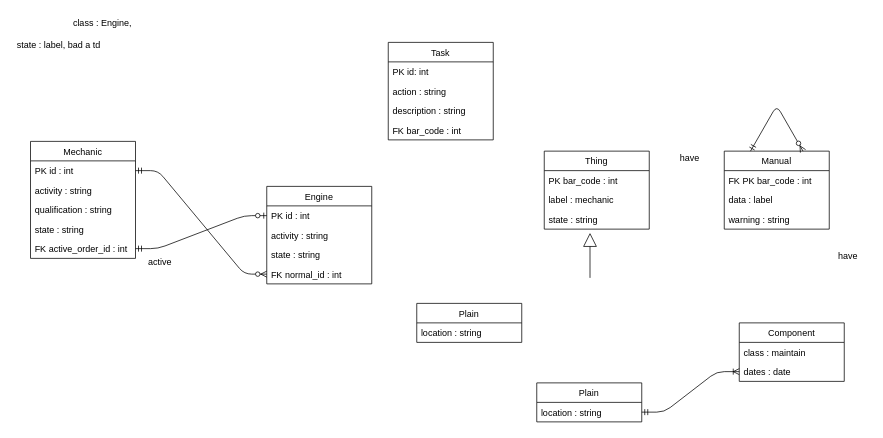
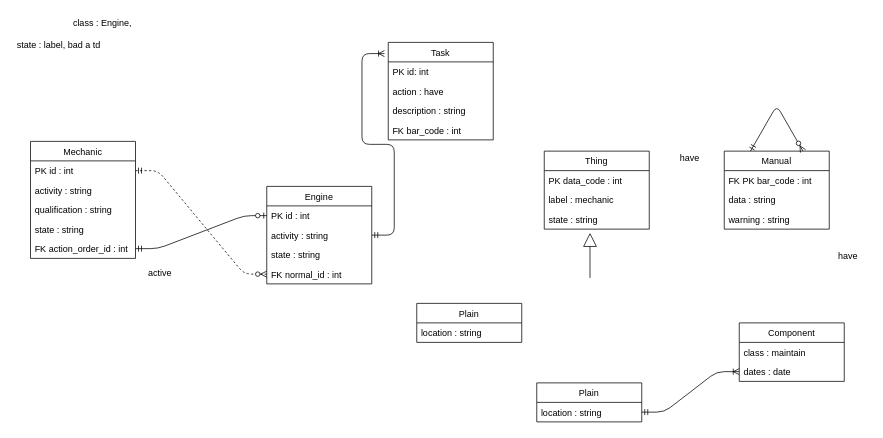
  <mxCell id="0" />
  <mxCell id="1" parent="0" />
  <mxCell id="2" value="Engine" style="swimlane;fontStyle=0;childLayout=stackLayout;horizontal=1;startSize=26;fillColor=none;horizontalStack=0;resizeParent=1;resizeParentMax=0;resizeLast=0;collapsible=1;marginBottom=0;" parent="1" vertex="1"><mxGeometry x="355" y="248" width="140" height="130" as="geometry" /></mxCell>
  <mxCell id="3" value="PK id : int" style="text;strokeColor=none;fillColor=none;align=left;verticalAlign=top;spacingLeft=4;spacingRight=4;overflow=hidden;rotatable=0;points=[[0,0.5],[1,0.5]];portConstraint=eastwest;" parent="2" vertex="1"><mxGeometry y="26" width="140" height="26" as="geometry" /></mxCell>
  <mxCell id="4" value="activity : string" style="text;strokeColor=none;fillColor=none;align=left;verticalAlign=top;spacingLeft=4;spacingRight=4;overflow=hidden;rotatable=0;points=[[0,0.5],[1,0.5]];portConstraint=eastwest;" parent="2" vertex="1"><mxGeometry y="52" width="140" height="26" as="geometry" /></mxCell>
  <mxCell id="5" value="state : string" style="text;strokeColor=none;fillColor=none;align=left;verticalAlign=top;spacingLeft=4;spacingRight=4;overflow=hidden;rotatable=0;points=[[0,0.5],[1,0.5]];portConstraint=eastwest;" parent="2" vertex="1"><mxGeometry y="78" width="140" height="26" as="geometry" /></mxCell>
  <mxCell id="6" value="FK normal_id : int" style="text;strokeColor=none;fillColor=none;align=left;verticalAlign=top;spacingLeft=4;spacingRight=4;overflow=hidden;rotatable=0;points=[[0,0.5],[1,0.5]];portConstraint=eastwest;" parent="2" vertex="1"><mxGeometry y="104" width="140" height="26" as="geometry" /></mxCell>
  <mxCell id="7" value="Task" style="swimlane;fontStyle=0;childLayout=stackLayout;horizontal=1;startSize=26;fillColor=none;horizontalStack=0;resizeParent=1;resizeParentMax=0;resizeLast=0;collapsible=1;marginBottom=0;" parent="1" vertex="1"><mxGeometry x="517" y="56" width="140" height="130" as="geometry" /></mxCell>
  <mxCell id="8" value="PK id: int" style="text;strokeColor=none;fillColor=none;align=left;verticalAlign=top;spacingLeft=4;spacingRight=4;overflow=hidden;rotatable=0;points=[[0,0.5],[1,0.5]];portConstraint=eastwest;" parent="7" vertex="1"><mxGeometry y="26" width="140" height="26" as="geometry" /></mxCell>
- <mxCell id="9" value="action : string" style="text;strokeColor=none;fillColor=none;align=left;verticalAlign=top;spacingLeft=4;spacingRight=4;overflow=hidden;rotatable=0;points=[[0,0.5],[1,0.5]];portConstraint=eastwest;" parent="7" vertex="1"><mxGeometry y="52" width="140" height="26" as="geometry" /></mxCell>
+ <mxCell id="9" value="action : have" style="text;strokeColor=none;fillColor=none;align=left;verticalAlign=top;spacingLeft=4;spacingRight=4;overflow=hidden;rotatable=0;points=[[0,0.5],[1,0.5]];portConstraint=eastwest;" parent="7" vertex="1"><mxGeometry y="52" width="140" height="26" as="geometry" /></mxCell>
  <mxCell id="10" value="description : string" style="text;strokeColor=none;fillColor=none;align=left;verticalAlign=top;spacingLeft=4;spacingRight=4;overflow=hidden;rotatable=0;points=[[0,0.5],[1,0.5]];portConstraint=eastwest;" parent="7" vertex="1"><mxGeometry y="78" width="140" height="26" as="geometry" /></mxCell>
  <mxCell id="11" value="FK bar_code : int" style="text;strokeColor=none;fillColor=none;align=left;verticalAlign=top;spacingLeft=4;spacingRight=4;overflow=hidden;rotatable=0;points=[[0,0.5],[1,0.5]];portConstraint=eastwest;" parent="7" vertex="1"><mxGeometry y="104" width="140" height="26" as="geometry" /></mxCell>
  <mxCell id="12" value="Manual" style="swimlane;fontStyle=0;childLayout=stackLayout;horizontal=1;startSize=26;fillColor=none;horizontalStack=0;resizeParent=1;resizeParentMax=0;resizeLast=0;collapsible=1;marginBottom=0;" parent="1" vertex="1"><mxGeometry x="965" y="201" width="140" height="104" as="geometry" /></mxCell>
  <mxCell id="13" value="FK PK bar_code : int" style="text;strokeColor=none;fillColor=none;align=left;verticalAlign=top;spacingLeft=4;spacingRight=4;overflow=hidden;rotatable=0;points=[[0,0.5],[1,0.5]];portConstraint=eastwest;" parent="12" vertex="1"><mxGeometry y="26" width="140" height="26" as="geometry" /></mxCell>
- <mxCell id="14" value="data : label" style="text;strokeColor=none;fillColor=none;align=left;verticalAlign=top;spacingLeft=4;spacingRight=4;overflow=hidden;rotatable=0;points=[[0,0.5],[1,0.5]];portConstraint=eastwest;" parent="12" vertex="1"><mxGeometry y="52" width="140" height="26" as="geometry" /></mxCell>
+ <mxCell id="14" value="data : string" style="text;strokeColor=none;fillColor=none;align=left;verticalAlign=top;spacingLeft=4;spacingRight=4;overflow=hidden;rotatable=0;points=[[0,0.5],[1,0.5]];portConstraint=eastwest;" parent="12" vertex="1"><mxGeometry y="52" width="140" height="26" as="geometry" /></mxCell>
  <mxCell id="15" value="warning : string" style="text;strokeColor=none;fillColor=none;align=left;verticalAlign=top;spacingLeft=4;spacingRight=4;overflow=hidden;rotatable=0;points=[[0,0.5],[1,0.5]];portConstraint=eastwest;" parent="12" vertex="1"><mxGeometry y="78" width="140" height="26" as="geometry" /></mxCell>
  <mxCell id="16" value="Plain" style="swimlane;fontStyle=0;childLayout=stackLayout;horizontal=1;startSize=26;fillColor=none;horizontalStack=0;resizeParent=1;resizeParentMax=0;resizeLast=0;collapsible=1;marginBottom=0;" parent="1" vertex="1"><mxGeometry x="715" y="510" width="140" height="52" as="geometry" /></mxCell>
  <mxCell id="17" value="location : string" style="text;strokeColor=none;fillColor=none;align=left;verticalAlign=top;spacingLeft=4;spacingRight=4;overflow=hidden;rotatable=0;points=[[0,0.5],[1,0.5]];portConstraint=eastwest;" parent="16" vertex="1"><mxGeometry y="26" width="140" height="26" as="geometry" /></mxCell>
  <mxCell id="18" value="Component" style="swimlane;fontStyle=0;childLayout=stackLayout;horizontal=1;startSize=26;fillColor=none;horizontalStack=0;resizeParent=1;resizeParentMax=0;resizeLast=0;collapsible=1;marginBottom=0;" parent="1" vertex="1"><mxGeometry x="985" y="430" width="140" height="78" as="geometry" /></mxCell>
  <mxCell id="19" value="class : maintain" style="text;strokeColor=none;fillColor=none;align=left;verticalAlign=top;spacingLeft=4;spacingRight=4;overflow=hidden;rotatable=0;points=[[0,0.5],[1,0.5]];portConstraint=eastwest;" parent="18" vertex="1"><mxGeometry y="26" width="140" height="26" as="geometry" /></mxCell>
  <mxCell id="20" value="dates : date" style="text;strokeColor=none;fillColor=none;align=left;verticalAlign=top;spacingLeft=4;spacingRight=4;overflow=hidden;rotatable=0;points=[[0,0.5],[1,0.5]];portConstraint=eastwest;" parent="18" vertex="1"><mxGeometry y="52" width="140" height="26" as="geometry" /></mxCell>
  <mxCell id="21" value="Thing" style="swimlane;fontStyle=0;childLayout=stackLayout;horizontal=1;startSize=26;fillColor=none;horizontalStack=0;resizeParent=1;resizeParentMax=0;resizeLast=0;collapsible=1;marginBottom=0;" parent="1" vertex="1"><mxGeometry x="725" y="201" width="140" height="104" as="geometry" /></mxCell>
- <mxCell id="22" value="PK bar_code : int" style="text;strokeColor=none;fillColor=none;align=left;verticalAlign=top;spacingLeft=4;spacingRight=4;overflow=hidden;rotatable=0;points=[[0,0.5],[1,0.5]];portConstraint=eastwest;" parent="21" vertex="1"><mxGeometry y="26" width="140" height="26" as="geometry" /></mxCell>
+ <mxCell id="22" value="PK data_code : int" style="text;strokeColor=none;fillColor=none;align=left;verticalAlign=top;spacingLeft=4;spacingRight=4;overflow=hidden;rotatable=0;points=[[0,0.5],[1,0.5]];portConstraint=eastwest;" parent="21" vertex="1"><mxGeometry y="26" width="140" height="26" as="geometry" /></mxCell>
  <mxCell id="23" value="label : mechanic" style="text;strokeColor=none;fillColor=none;align=left;verticalAlign=top;spacingLeft=4;spacingRight=4;overflow=hidden;rotatable=0;points=[[0,0.5],[1,0.5]];portConstraint=eastwest;" parent="21" vertex="1"><mxGeometry y="52" width="140" height="26" as="geometry" /></mxCell>
  <mxCell id="24" value="state : string" style="text;strokeColor=none;fillColor=none;align=left;verticalAlign=top;spacingLeft=4;spacingRight=4;overflow=hidden;rotatable=0;points=[[0,0.5],[1,0.5]];portConstraint=eastwest;" parent="21" vertex="1"><mxGeometry y="78" width="140" height="26" as="geometry" /></mxCell>
  <mxCell id="25" value="" style="endArrow=block;endSize=16;endFill=0;html=1;" parent="1" edge="1"><mxGeometry x="-1" y="151" width="160" relative="1" as="geometry"><mxPoint x="786" y="370" as="sourcePoint" /><mxPoint x="786" y="310" as="targetPoint" /><mxPoint x="-150" y="131" as="offset" /></mxGeometry></mxCell>
  <mxCell id="26" value="" style="edgeStyle=entityRelationEdgeStyle;fontSize=12;html=1;endArrow=ERzeroToMany;startArrow=ERmandOne;exitX=0.25;exitY=0;exitDx=0;exitDy=0;entryX=0.75;entryY=0;entryDx=0;entryDy=0;" parent="1" source="12" target="12" edge="1"><mxGeometry width="100" height="100" relative="1" as="geometry"><mxPoint x="1155" y="390" as="sourcePoint" /><mxPoint x="1225" y="200" as="targetPoint" /><Array as="points"><mxPoint x="1035" y="140" /></Array></mxGeometry></mxCell>
  <mxCell id="27" value="have" style="text;html=1;resizable=0;points=[];autosize=1;align=left;verticalAlign=top;spacingTop=-4;" parent="1" vertex="1"><mxGeometry x="904" y="201" width="40" height="20" as="geometry" /></mxCell>
  <mxCell id="28" value="class : Engine, " style="text;html=1;resizable=0;points=[];autosize=1;align=left;verticalAlign=top;spacingTop=-4;" parent="1" vertex="1"><mxGeometry x="95" y="20" width="90" height="20" as="geometry" /></mxCell>
  <mxCell id="29" value="state : label, bad a td" style="text;html=1;resizable=0;points=[];autosize=1;align=left;verticalAlign=top;spacingTop=-4;" parent="1" vertex="1"><mxGeometry x="20" y="50" width="140" height="20" as="geometry" /></mxCell>
  <mxCell id="30" value="" style="edgeStyle=entityRelationEdgeStyle;fontSize=12;html=1;endArrow=ERoneToMany;startArrow=ERmandOne;exitX=1;exitY=0.5;exitDx=0;exitDy=0;entryX=0;entryY=0.5;entryDx=0;entryDy=0;" parent="1" source="17" target="20" edge="1"><mxGeometry width="100" height="100" relative="1" as="geometry"><mxPoint x="685" y="417" as="sourcePoint" /><mxPoint x="865" y="470" as="targetPoint" /></mxGeometry></mxCell>
  <mxCell id="31" value="have" style="text;html=1;resizable=0;points=[];autosize=1;align=left;verticalAlign=top;spacingTop=-4;" parent="1" vertex="1"><mxGeometry x="1115" y="331" width="40" height="20" as="geometry" /></mxCell>
  <mxCell id="32" value="Mechanic" style="swimlane;fontStyle=0;childLayout=stackLayout;horizontal=1;startSize=26;fillColor=none;horizontalStack=0;resizeParent=1;resizeParentMax=0;resizeLast=0;collapsible=1;marginBottom=0;" parent="1" vertex="1"><mxGeometry x="40" y="188" width="140" height="156" as="geometry" /></mxCell>
  <mxCell id="33" value="PK id : int" style="text;strokeColor=none;fillColor=none;align=left;verticalAlign=top;spacingLeft=4;spacingRight=4;overflow=hidden;rotatable=0;points=[[0,0.5],[1,0.5]];portConstraint=eastwest;" parent="32" vertex="1"><mxGeometry y="26" width="140" height="26" as="geometry" /></mxCell>
  <mxCell id="34" value="activity : string" style="text;strokeColor=none;fillColor=none;align=left;verticalAlign=top;spacingLeft=4;spacingRight=4;overflow=hidden;rotatable=0;points=[[0,0.5],[1,0.5]];portConstraint=eastwest;" parent="32" vertex="1"><mxGeometry y="52" width="140" height="26" as="geometry" /></mxCell>
  <mxCell id="35" value="qualification : string" style="text;strokeColor=none;fillColor=none;align=left;verticalAlign=top;spacingLeft=4;spacingRight=4;overflow=hidden;rotatable=0;points=[[0,0.5],[1,0.5]];portConstraint=eastwest;" parent="32" vertex="1"><mxGeometry y="78" width="140" height="26" as="geometry" /></mxCell>
  <mxCell id="36" value="state : string" style="text;strokeColor=none;fillColor=none;align=left;verticalAlign=top;spacingLeft=4;spacingRight=4;overflow=hidden;rotatable=0;points=[[0,0.5],[1,0.5]];portConstraint=eastwest;" parent="32" vertex="1"><mxGeometry y="104" width="140" height="26" as="geometry" /></mxCell>
- <mxCell id="37" value="FK active_order_id : int" style="text;strokeColor=none;fillColor=none;align=left;verticalAlign=top;spacingLeft=4;spacingRight=4;overflow=hidden;rotatable=0;points=[[0,0.5],[1,0.5]];portConstraint=eastwest;" parent="32" vertex="1"><mxGeometry y="130" width="140" height="26" as="geometry" /></mxCell>
- <mxCell id="39" value="" style="edgeStyle=entityRelationEdgeStyle;fontSize=12;html=1;endArrow=ERzeroToMany;startArrow=ERmandOne;exitX=1;exitY=0.25;exitDx=0;exitDy=0;entryX=0;entryY=0.5;entryDx=0;entryDy=0;" parent="1" source="32" target="6" edge="1"><mxGeometry width="100" height="100" relative="1" as="geometry"><mxPoint x="-15" y="480" as="sourcePoint" /><mxPoint x="85" y="380" as="targetPoint" /></mxGeometry></mxCell>
- <mxCell id="40" value="active" style="text;html=1;resizable=0;points=[];autosize=1;align=left;verticalAlign=top;spacingTop=-4;" parent="1" vertex="1"><mxGeometry x="195" y="339" width="50" height="20" as="geometry" /></mxCell>
+ <mxCell id="37" value="FK action_order_id : int" style="text;strokeColor=none;fillColor=none;align=left;verticalAlign=top;spacingLeft=4;spacingRight=4;overflow=hidden;rotatable=0;points=[[0,0.5],[1,0.5]];portConstraint=eastwest;" parent="32" vertex="1"><mxGeometry y="130" width="140" height="26" as="geometry" /></mxCell>
+ <mxCell id="38" value="" style="edgeStyle=entityRelationEdgeStyle;fontSize=12;html=1;endArrow=ERoneToMany;startArrow=ERmandOne;entryX=-0.036;entryY=0.115;entryDx=0;entryDy=0;entryPerimeter=0;" parent="1" source="2" target="7" edge="1"><mxGeometry width="100" height="100" relative="1" as="geometry"><mxPoint x="495" y="220" as="sourcePoint" /><mxPoint x="595" y="120" as="targetPoint" /></mxGeometry></mxCell>
+ <mxCell id="39" value="" style="edgeStyle=entityRelationEdgeStyle;fontSize=12;html=1;endArrow=ERzeroToMany;startArrow=ERmandOne;exitX=1;exitY=0.25;exitDx=0;exitDy=0;entryX=0;entryY=0.5;entryDx=0;entryDy=0;dashed=1;" parent="1" source="32" target="6" edge="1"><mxGeometry width="100" height="100" relative="1" as="geometry"><mxPoint x="-15" y="480" as="sourcePoint" /><mxPoint x="85" y="380" as="targetPoint" /></mxGeometry></mxCell>
+ <mxCell id="40" value="active" style="text;html=1;resizable=0;points=[];autosize=1;align=left;verticalAlign=top;spacingTop=-4;" parent="1" vertex="1"><mxGeometry x="195" y="354" width="50" height="20" as="geometry" /></mxCell>
  <mxCell id="41" value="" style="edgeStyle=entityRelationEdgeStyle;fontSize=12;html=1;endArrow=ERzeroToOne;startArrow=ERmandOne;exitX=1;exitY=0.5;exitDx=0;exitDy=0;entryX=0;entryY=0.5;entryDx=0;entryDy=0;" parent="1" source="37" target="3" edge="1"><mxGeometry width="100" height="100" relative="1" as="geometry"><mxPoint x="205" y="520" as="sourcePoint" /><mxPoint x="305" y="420" as="targetPoint" /></mxGeometry></mxCell>
  <mxCell id="42" value="Plain" style="swimlane;fontStyle=0;childLayout=stackLayout;horizontal=1;startSize=26;fillColor=none;horizontalStack=0;resizeParent=1;resizeParentMax=0;resizeLast=0;collapsible=1;marginBottom=0;" vertex="1" parent="1"><mxGeometry x="555" y="404" width="140" height="52" as="geometry" /></mxCell>
  <mxCell id="43" value="location : string" style="text;strokeColor=none;fillColor=none;align=left;verticalAlign=top;spacingLeft=4;spacingRight=4;overflow=hidden;rotatable=0;points=[[0,0.5],[1,0.5]];portConstraint=eastwest;" vertex="1" parent="42"><mxGeometry y="26" width="140" height="26" as="geometry" /></mxCell>
